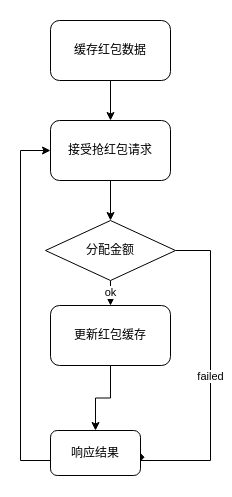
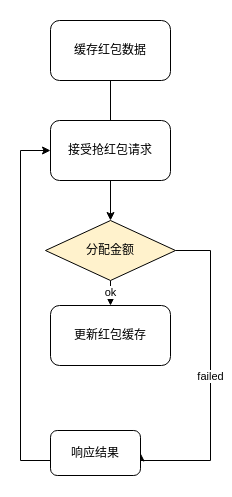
  <mxCell id="0" />
  <mxCell id="1" parent="0" />
- <mxCell id="2" style="edgeStyle=orthogonalEdgeStyle;rounded=0;orthogonalLoop=1;jettySize=auto;html=1;" edge="1" parent="1" source="3" target="5"><mxGeometry relative="1" as="geometry" /></mxCell>
+ <mxCell id="2" style="edgeStyle=orthogonalEdgeStyle;rounded=0;orthogonalLoop=1;jettySize=auto;html=1;endArrow=none;" edge="1" parent="1" source="3" target="5"><mxGeometry relative="1" as="geometry" /></mxCell>
  <mxCell id="3" value="缓存红包数据" style="rounded=1;whiteSpace=wrap;html=1;" vertex="1" parent="1"><mxGeometry x="50" y="20" width="120" height="60" as="geometry" /></mxCell>
  <mxCell id="4" style="edgeStyle=orthogonalEdgeStyle;rounded=0;orthogonalLoop=1;jettySize=auto;html=1;" edge="1" parent="1" source="5" target="8"><mxGeometry relative="1" as="geometry"><mxPoint x="110" y="220" as="targetPoint" /></mxGeometry></mxCell>
  <mxCell id="5" value="接受抢红包请求" style="rounded=1;whiteSpace=wrap;html=1;" vertex="1" parent="1"><mxGeometry x="50" y="120" width="120" height="60" as="geometry" /></mxCell>
  <mxCell id="6" value="ok" style="edgeStyle=orthogonalEdgeStyle;rounded=0;orthogonalLoop=1;jettySize=auto;html=1;" edge="1" parent="1" source="8" target="10"><mxGeometry relative="1" as="geometry" /></mxCell>
- <mxCell id="7" value="failed" style="edgeStyle=orthogonalEdgeStyle;rounded=0;orthogonalLoop=1;jettySize=auto;html=1;entryX=1;entryY=0.5;entryDx=0;entryDy=0;endArrow=diamond;" edge="1" parent="1" source="8" target="12"><mxGeometry relative="1" as="geometry"><Array as="points"><mxPoint x="210" y="250" /><mxPoint x="210" y="460" /></Array></mxGeometry></mxCell>
- <mxCell id="8" value="分配金额" style="rhombus;whiteSpace=wrap;html=1;" vertex="1" parent="1"><mxGeometry x="45" y="220" width="130" height="60" as="geometry" /></mxCell>
- <mxCell id="9" style="edgeStyle=orthogonalEdgeStyle;rounded=0;orthogonalLoop=1;jettySize=auto;html=1;" edge="1" parent="1" source="10" target="12"><mxGeometry relative="1" as="geometry" /></mxCell>
+ <mxCell id="7" value="failed" style="edgeStyle=orthogonalEdgeStyle;rounded=0;orthogonalLoop=1;jettySize=auto;html=1;entryX=1;entryY=0.5;entryDx=0;entryDy=0;" edge="1" parent="1" source="8" target="12"><mxGeometry relative="1" as="geometry"><Array as="points"><mxPoint x="210" y="250" /><mxPoint x="210" y="460" /></Array></mxGeometry></mxCell>
+ <mxCell id="8" value="分配金额" style="rhombus;whiteSpace=wrap;html=1;fillColor=#fff2cc;" vertex="1" parent="1"><mxGeometry x="45" y="220" width="130" height="60" as="geometry" /></mxCell>
  <mxCell id="10" value="更新红包缓存" style="rounded=1;whiteSpace=wrap;html=1;" vertex="1" parent="1"><mxGeometry x="50" y="305" width="120" height="60" as="geometry" /></mxCell>
  <mxCell id="11" style="edgeStyle=orthogonalEdgeStyle;rounded=0;orthogonalLoop=1;jettySize=auto;html=1;" edge="1" parent="1" source="12" target="5"><mxGeometry relative="1" as="geometry"><Array as="points"><mxPoint x="20" y="460" /><mxPoint x="20" y="150" /></Array></mxGeometry></mxCell>
  <mxCell id="12" value="响应结果" style="rounded=1;whiteSpace=wrap;html=1;" vertex="1" parent="1"><mxGeometry x="50" y="430" width="90" height="45" as="geometry" /></mxCell>
